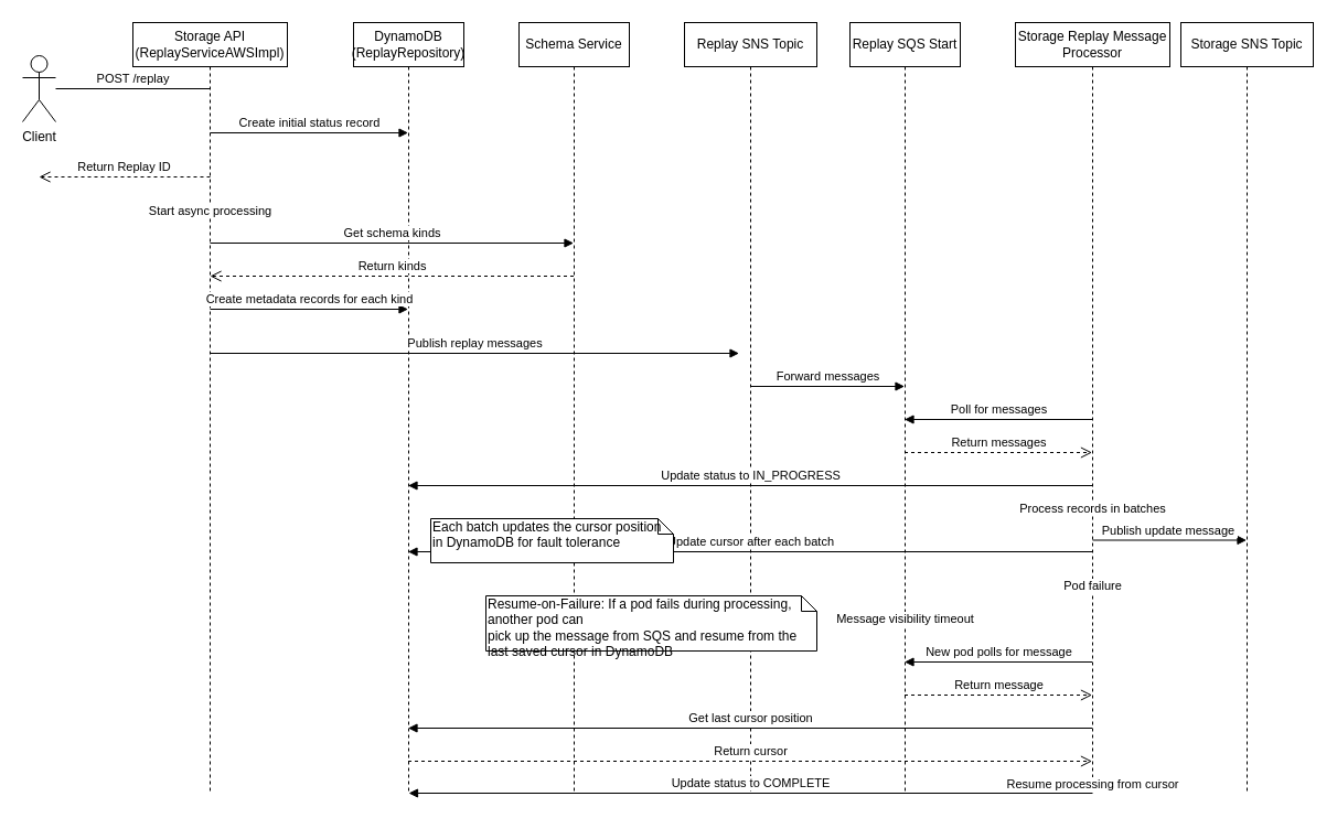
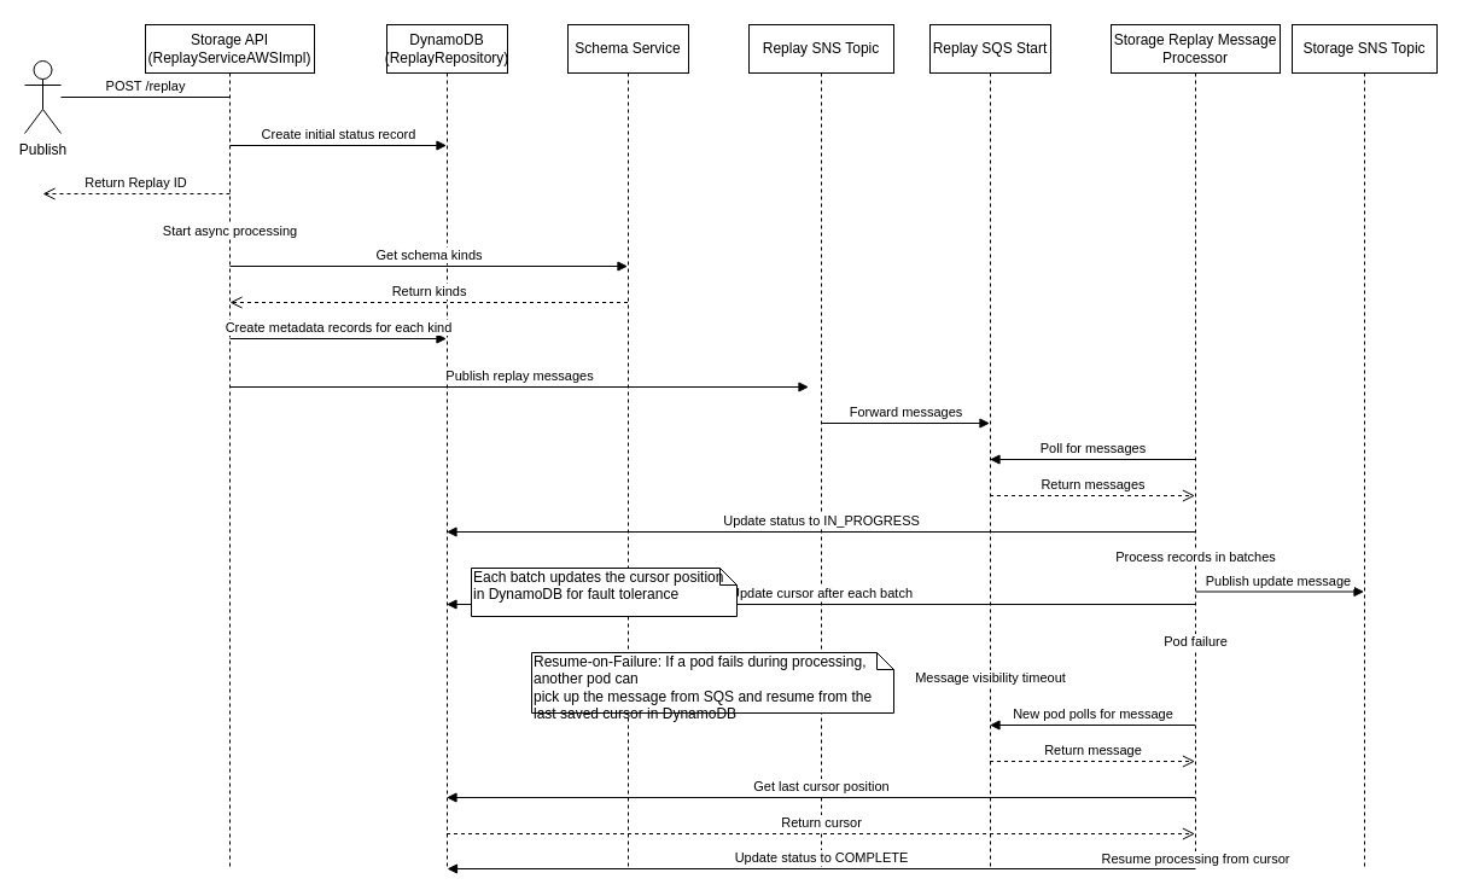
  <mxCell id="0" />
  <mxCell id="1" parent="0" />
- <mxCell id="2" value="Client" style="shape=umlActor;verticalLabelPosition=bottom;verticalAlign=top;html=1;" parent="1" vertex="1"><mxGeometry x="20" y="50" width="30" height="60" as="geometry" /></mxCell>
+ <mxCell id="2" value="Publish" style="shape=umlActor;verticalLabelPosition=bottom;verticalAlign=top;html=1;" parent="1" vertex="1"><mxGeometry x="20" y="50" width="30" height="60" as="geometry" /></mxCell>
  <mxCell id="3" value="Storage API&#10;(ReplayServiceAWSImpl)" style="shape=umlLifeline;perimeter=lifelinePerimeter;whiteSpace=wrap;html=1;container=1;collapsible=0;recursiveResize=0;outlineConnect=0;" parent="1" vertex="1"><mxGeometry x="120" y="20" width="140" height="700" as="geometry" /></mxCell>
  <mxCell id="4" value="DynamoDB&#10;(ReplayRepository)" style="shape=umlLifeline;perimeter=lifelinePerimeter;whiteSpace=wrap;html=1;container=1;collapsible=0;recursiveResize=0;outlineConnect=0;" parent="1" vertex="1"><mxGeometry x="320" y="20" width="100" height="700" as="geometry" /></mxCell>
  <mxCell id="5" value="Schema Service" style="shape=umlLifeline;perimeter=lifelinePerimeter;whiteSpace=wrap;html=1;container=1;collapsible=0;recursiveResize=0;outlineConnect=0;" parent="1" vertex="1"><mxGeometry x="470" y="20" width="100" height="700" as="geometry" /></mxCell>
  <mxCell id="6" value="Replay SNS Topic" style="shape=umlLifeline;perimeter=lifelinePerimeter;whiteSpace=wrap;html=1;container=1;collapsible=0;recursiveResize=0;outlineConnect=0;" parent="1" vertex="1"><mxGeometry x="620" y="20" width="120" height="700" as="geometry" /></mxCell>
  <mxCell id="7" value="Resume-on-Failure: If a pod fails during processing, another pod can&#10;pick up the message from SQS and resume from the last saved cursor in DynamoDB" style="shape=note;whiteSpace=wrap;html=1;size=14;verticalAlign=top;align=left;spacingTop=-6;" parent="6" vertex="1"><mxGeometry x="-180" y="520" width="300" height="50" as="geometry" /></mxCell>
  <mxCell id="8" value="Replay SQS Start" style="shape=umlLifeline;perimeter=lifelinePerimeter;whiteSpace=wrap;html=1;container=1;collapsible=0;recursiveResize=0;outlineConnect=0;" parent="1" vertex="1"><mxGeometry x="770" y="20" width="100" height="700" as="geometry" /></mxCell>
  <mxCell id="9" value="Update status to COMPLETE" style="html=1;verticalAlign=bottom;endArrow=block;" edge="1" parent="8"><mxGeometry relative="1" as="geometry"><mxPoint x="220" y="699" as="sourcePoint" /><mxPoint x="-400" y="699" as="targetPoint" /></mxGeometry></mxCell>
  <mxCell id="10" value="Storage Replay Message Processor" style="shape=umlLifeline;perimeter=lifelinePerimeter;whiteSpace=wrap;html=1;container=1;collapsible=0;recursiveResize=0;outlineConnect=0;" parent="1" vertex="1"><mxGeometry x="920" y="20" width="140" height="700" as="geometry" /></mxCell>
  <mxCell id="11" value="POST /replay" style="html=1;verticalAlign=bottom;endArrow=none;" parent="1" source="2" target="3" edge="1"><mxGeometry relative="1" as="geometry"><mxPoint x="50" y="100" as="sourcePoint" /><mxPoint as="offset" /></mxGeometry></mxCell>
  <mxCell id="12" value="Create initial status record" style="html=1;verticalAlign=bottom;endArrow=block;" parent="1" edge="1"><mxGeometry relative="1" as="geometry"><mxPoint x="190" y="120" as="sourcePoint" /><mxPoint x="369.5" y="120" as="targetPoint" /></mxGeometry></mxCell>
  <mxCell id="13" value="Return Replay ID" style="html=1;verticalAlign=bottom;endArrow=open;dashed=1;endSize=8;" parent="1" edge="1"><mxGeometry relative="1" as="geometry"><mxPoint x="190" y="160" as="sourcePoint" /><mxPoint x="35" y="160" as="targetPoint" /></mxGeometry></mxCell>
  <mxCell id="14" value="Start async processing" style="html=1;verticalAlign=bottom;endArrow=block;entryX=0;entryY=0;" parent="1" edge="1"><mxGeometry relative="1" as="geometry"><mxPoint x="190" y="200" as="sourcePoint" /><mxPoint x="190" y="200" as="targetPoint" /></mxGeometry></mxCell>
  <mxCell id="15" value="Get schema kinds" style="html=1;verticalAlign=bottom;endArrow=block;" parent="1" edge="1"><mxGeometry relative="1" as="geometry"><mxPoint x="190" y="220" as="sourcePoint" /><mxPoint x="519.5" y="220" as="targetPoint" /></mxGeometry></mxCell>
  <mxCell id="16" value="Return kinds" style="html=1;verticalAlign=bottom;endArrow=open;dashed=1;endSize=8;" parent="1" edge="1"><mxGeometry relative="1" as="geometry"><mxPoint x="519.5" y="250" as="sourcePoint" /><mxPoint x="190" y="250" as="targetPoint" /></mxGeometry></mxCell>
  <mxCell id="17" value="Create metadata records for each kind" style="html=1;verticalAlign=bottom;endArrow=block;" parent="1" edge="1"><mxGeometry relative="1" as="geometry"><mxPoint x="190" y="280" as="sourcePoint" /><mxPoint x="369.5" y="280" as="targetPoint" /></mxGeometry></mxCell>
  <mxCell id="18" value="Publish replay messages" style="html=1;verticalAlign=bottom;endArrow=block;" parent="1" edge="1"><mxGeometry relative="1" as="geometry"><mxPoint x="190" y="320" as="sourcePoint" /><mxPoint x="669.5" y="320" as="targetPoint" /></mxGeometry></mxCell>
  <mxCell id="19" value="Forward messages" style="html=1;verticalAlign=bottom;endArrow=block;" parent="1" edge="1"><mxGeometry relative="1" as="geometry"><mxPoint x="680" y="350" as="sourcePoint" /><mxPoint x="819.5" y="350" as="targetPoint" /></mxGeometry></mxCell>
  <mxCell id="20" value="Poll for messages" style="html=1;verticalAlign=bottom;endArrow=block;" parent="1" edge="1"><mxGeometry relative="1" as="geometry"><mxPoint x="989.5" y="380" as="sourcePoint" /><mxPoint x="819.5" y="380" as="targetPoint" /></mxGeometry></mxCell>
  <mxCell id="21" value="Return messages" style="html=1;verticalAlign=bottom;endArrow=open;dashed=1;endSize=8;" parent="1" edge="1"><mxGeometry relative="1" as="geometry"><mxPoint x="819.5" y="410" as="sourcePoint" /><mxPoint x="989.5" y="410" as="targetPoint" /></mxGeometry></mxCell>
  <mxCell id="22" value="Update status to IN_PROGRESS" style="html=1;verticalAlign=bottom;endArrow=block;" parent="1" edge="1"><mxGeometry relative="1" as="geometry"><mxPoint x="989.5" y="440" as="sourcePoint" /><mxPoint x="369.5" y="440" as="targetPoint" /></mxGeometry></mxCell>
  <mxCell id="23" value="Process records in batches" style="html=1;verticalAlign=bottom;endArrow=block;" parent="1" edge="1"><mxGeometry relative="1" as="geometry"><mxPoint x="989.5" y="470" as="sourcePoint" /><mxPoint x="989.5" y="470" as="targetPoint" /></mxGeometry></mxCell>
  <mxCell id="24" value="Update cursor after each batch" style="html=1;verticalAlign=bottom;endArrow=block;" parent="1" edge="1"><mxGeometry relative="1" as="geometry"><mxPoint x="989.5" y="500" as="sourcePoint" /><mxPoint x="369.5" y="500" as="targetPoint" /></mxGeometry></mxCell>
  <mxCell id="25" value="Pod failure" style="html=1;verticalAlign=bottom;endArrow=block;" parent="1" edge="1"><mxGeometry relative="1" as="geometry"><mxPoint x="989.5" y="540" as="sourcePoint" /><mxPoint x="989.5" y="540" as="targetPoint" /></mxGeometry></mxCell>
  <mxCell id="26" value="Message visibility timeout" style="html=1;verticalAlign=bottom;endArrow=block;" parent="1" edge="1"><mxGeometry relative="1" as="geometry"><mxPoint x="819.5" y="570" as="sourcePoint" /><mxPoint x="819.5" y="570" as="targetPoint" /></mxGeometry></mxCell>
  <mxCell id="27" value="New pod polls for message" style="html=1;verticalAlign=bottom;endArrow=block;" parent="1" edge="1"><mxGeometry relative="1" as="geometry"><mxPoint x="989.5" y="600" as="sourcePoint" /><mxPoint x="819.5" y="600" as="targetPoint" /></mxGeometry></mxCell>
  <mxCell id="28" value="Return message" style="html=1;verticalAlign=bottom;endArrow=open;dashed=1;endSize=8;" parent="1" edge="1"><mxGeometry relative="1" as="geometry"><mxPoint x="819.5" y="630" as="sourcePoint" /><mxPoint x="989.5" y="630" as="targetPoint" /></mxGeometry></mxCell>
  <mxCell id="29" value="Get last cursor position" style="html=1;verticalAlign=bottom;endArrow=block;" parent="1" edge="1"><mxGeometry relative="1" as="geometry"><mxPoint x="989.5" y="660" as="sourcePoint" /><mxPoint x="369.5" y="660" as="targetPoint" /></mxGeometry></mxCell>
  <mxCell id="30" value="Return cursor" style="html=1;verticalAlign=bottom;endArrow=open;dashed=1;endSize=8;" parent="1" edge="1"><mxGeometry relative="1" as="geometry"><mxPoint x="369.5" y="690" as="sourcePoint" /><mxPoint x="989.5" y="690" as="targetPoint" /></mxGeometry></mxCell>
  <mxCell id="31" value="Resume processing from cursor" style="html=1;verticalAlign=bottom;endArrow=block;" parent="1" edge="1"><mxGeometry relative="1" as="geometry"><mxPoint x="989.5" y="720" as="sourcePoint" /><mxPoint x="989.5" y="720" as="targetPoint" /></mxGeometry></mxCell>
  <mxCell id="32" value="Each batch updates the cursor position&#10;in DynamoDB for fault tolerance" style="shape=note;whiteSpace=wrap;html=1;size=14;verticalAlign=top;align=left;spacingTop=-6;" parent="1" vertex="1"><mxGeometry x="390" y="470" width="220" height="40" as="geometry" /></mxCell>
  <mxCell id="33" value="Storage SNS Topic" style="shape=umlLifeline;perimeter=lifelinePerimeter;whiteSpace=wrap;html=1;container=1;collapsible=0;recursiveResize=0;outlineConnect=0;" vertex="1" parent="1"><mxGeometry x="1070" y="20" width="120" height="700" as="geometry" /></mxCell>
  <mxCell id="34" value="Publish update message&amp;nbsp;" style="html=1;verticalAlign=bottom;endArrow=block;" edge="1" parent="1"><mxGeometry relative="1" as="geometry"><mxPoint x="990" y="489.5" as="sourcePoint" /><mxPoint x="1129.5" y="489.5" as="targetPoint" /></mxGeometry></mxCell>
